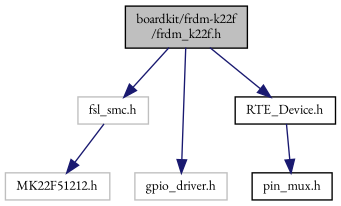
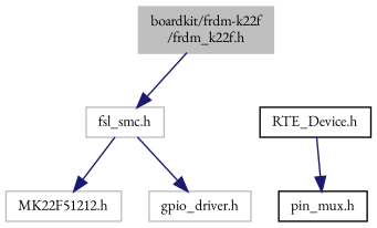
  digraph {
    fontname="EB Garamond"
    node [color=black fillcolor=white fontname="EB Garamond" fontsize=10 shape=record style=filled]
    edge [color=midnightblue fontname="EB Garamond" fontsize=10 labelfontname=Helvetica labelfontsize=10 style=solid]
-   n1 [fillcolor=grey75 fontcolor=black height=0.2 label="boardkit/frdm-k22f\l/frdm_k22f.h" width=0.4]
+   n1 [color=grey75 fillcolor=grey75 fontcolor=black height=0.2 label="boardkit/frdm-k22f\l/frdm_k22f.h" width=0.4]
    n2 [color=grey75 height=0.2 label="fsl_smc.h" width=0.4]
    n3 [height=0.2 label="RTE_Device.h" width=0.4]
    n4 [color=grey75 height=0.2 label="gpio_driver.h" width=0.4]
    n5 [height=0.2 label="pin_mux.h" width=0.4]
    n6 [color=grey75 height=0.2 label="MK22F51212.h" width=0.4]
    n1 -> n2
-   n1 -> n3
-   n1 -> n4
+   n2 -> n4
    n2 -> n6
    n3 -> n5
  }
